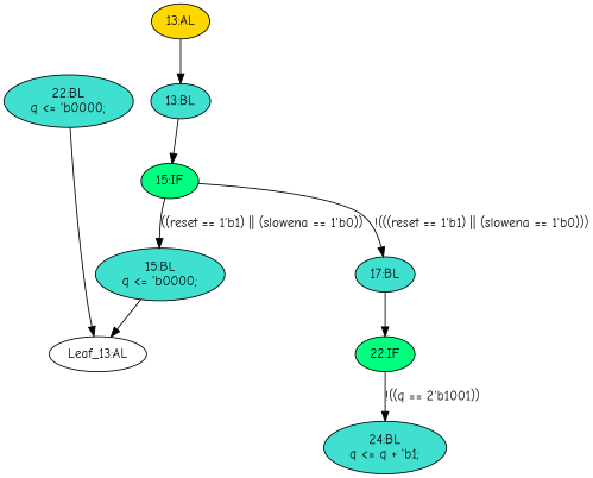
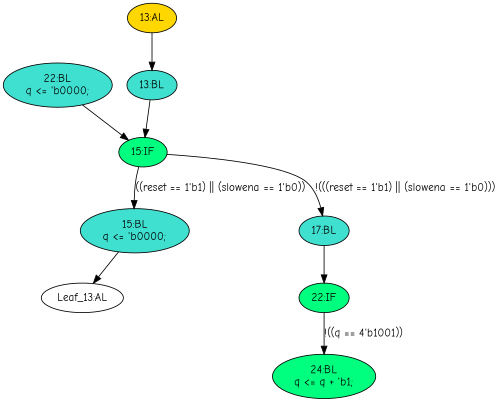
  strict digraph {
    fontname="Comic Neue"
    node [fillcolor=turquoise fontname="Comic Neue" statements="[]" style=filled typ=Block]
    edge [cond="[]" fontname="Comic Neue" lineno=None]
    n1 [ast="<pyverilog.vparser.ast.IfStatement object at 0x7fb9c2e71390>" fillcolor=springgreen label="22:IF" typ=IfStatement]
-   n2 [ast="<pyverilog.vparser.ast.Block object at 0x7fb9c2e71450>" label="24:BL\nq <= q + 'b1;" statements="[<pyverilog.vparser.ast.NonblockingSubstitution object at 0x7fb9c2e7dc50>]"]
+   n2 [ast="<pyverilog.vparser.ast.Block object at 0x7fb9c2e71450>" fillcolor=springgreen label="24:BL\nq <= q + 'b1;" statements="[<pyverilog.vparser.ast.NonblockingSubstitution object at 0x7fb9c2e7dc50>]"]
    n3 [ast="<pyverilog.vparser.ast.Block object at 0x7fb9c2bce550>" label="22:BL\nq <= 'b0000;" statements="[<pyverilog.vparser.ast.NonblockingSubstitution object at 0x7fb9c2e71550>]"]
    n4 [def_var="['q']" label="Leaf_13:AL" fillcolor="" statements="" style="" typ=""]
    n5 [ast="<pyverilog.vparser.ast.Always object at 0x7fb9c2bc3fd0>" clk_sens=True fillcolor=gold label="13:AL" sens="['clk']" typ=Always use_var="['reset', 'q', 'slowena']"]
    n6 [ast="<pyverilog.vparser.ast.Block object at 0x7fb9c2ef5690>" label="13:BL"]
    n7 [ast="<pyverilog.vparser.ast.IfStatement object at 0x7fb9c2e63e10>" fillcolor=springgreen label="15:IF" typ=IfStatement]
    n8 [ast="<pyverilog.vparser.ast.Block object at 0x7fb9c2bd6750>" label="15:BL\nq <= 'b0000;" statements="[<pyverilog.vparser.ast.NonblockingSubstitution object at 0x7fb9c2e633d0>]"]
    n9 [ast="<pyverilog.vparser.ast.Block object at 0x7fb9c2e634d0>" label="17:BL"]
-   n1 -> n2 [cond="['q']" label="!((q == 2'b1001))" lineno=22]
-   n3 -> n4
+   n1 -> n2 [cond="['q']" label="!((q == 4'b1001))" lineno=22]
+   n3 -> n7
    n5 -> n6
    n6 -> n7
    n7 -> n8 [cond="['reset', 'slowena']" label="((reset == 1'b1) || (slowena == 1'b0))" lineno=15]
    n7 -> n9 [cond="['reset', 'slowena']" label="!(((reset == 1'b1) || (slowena == 1'b0)))" lineno=15]
    n8 -> n4
    n9 -> n1
  }
